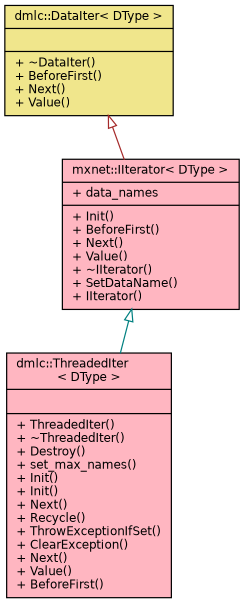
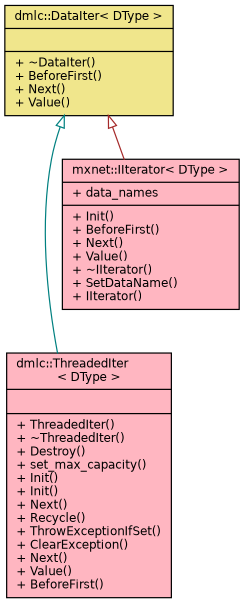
  digraph {
    fontname="DejaVu Sans"
    node [color=black fillcolor=lightpink fontname="DejaVu Sans" fontsize=10 shape=record style=filled]
    edge [arrowtail=onormal dir=back fontname="DejaVu Sans" fontsize=10 labelfontname=Helvetica labelfontsize=10 style=solid]
    n1 [fillcolor=khaki fontcolor=black height=0.2 label="{dmlc::DataIter\< DType \>\n||+ ~DataIter()\l+ BeforeFirst()\l+ Next()\l+ Value()\l}" width=0.4]
-   n2 [height=0.2 label="{dmlc::ThreadedIter\l\< DType \>\n||+ ThreadedIter()\l+ ~ThreadedIter()\l+ Destroy()\l+ set_max_names()\l+ Init()\l+ Init()\l+ Next()\l+ Recycle()\l+ ThrowExceptionIfSet()\l+ ClearException()\l+ Next()\l+ Value()\l+ BeforeFirst()\l}" width=0.4]
+   n2 [height=0.2 label="{dmlc::ThreadedIter\l\< DType \>\n||+ ThreadedIter()\l+ ~ThreadedIter()\l+ Destroy()\l+ set_max_capacity()\l+ Init()\l+ Init()\l+ Next()\l+ Recycle()\l+ ThrowExceptionIfSet()\l+ ClearException()\l+ Next()\l+ Value()\l+ BeforeFirst()\l}" width=0.4]
    n3 [height=0.2 label="{mxnet::IIterator\< DType \>\n|+ data_names\l|+ Init()\l+ BeforeFirst()\l+ Next()\l+ Value()\l+ ~IIterator()\l+ SetDataName()\l+ IIterator()\l}" width=0.4]
-   n3 -> n2 [color=teal]
+   n1 -> n2 [color=teal]
    n1 -> n3 [color=brown]
  }
